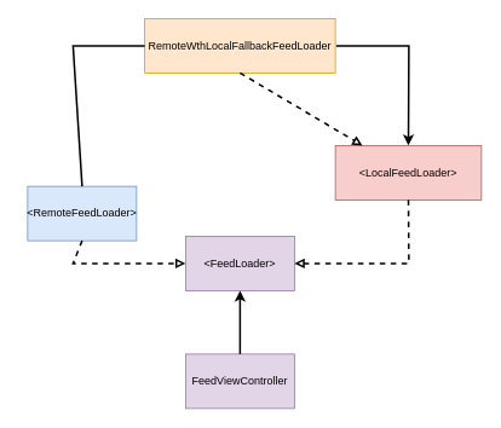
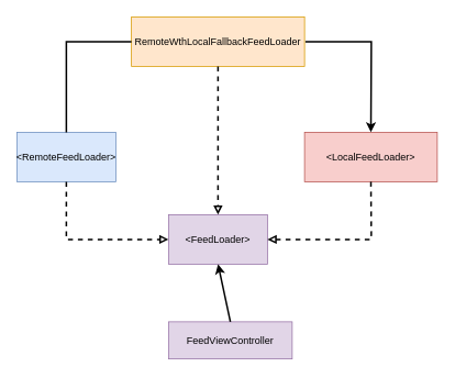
  <mxCell id="0" />
  <mxCell id="1" parent="0" />
  <mxCell id="2" value="RemoteWthLocalFallbackFeedLoader" style="rounded=0;whiteSpace=wrap;html=1;fillColor=#ffe6cc;strokeColor=#d79b00;" parent="1" vertex="1"><mxGeometry x="159" y="20" width="210" height="60" as="geometry" /></mxCell>
- <mxCell id="3" value="FeedViewController" style="rounded=0;whiteSpace=wrap;html=1;fillColor=#e1d5e7;strokeColor=#9673a6;" parent="1" vertex="1"><mxGeometry x="204" y="390" width="120" height="60" as="geometry" /></mxCell>
+ <mxCell id="3" value="FeedViewController" style="rounded=0;whiteSpace=wrap;html=1;fillColor=#e1d5e7;strokeColor=#9673a6;" parent="1" vertex="1"><mxGeometry x="204" y="390" width="150" height="45" as="geometry" /></mxCell>
  <mxCell id="4" value="&amp;lt;FeedLoader&amp;gt;" style="rounded=0;whiteSpace=wrap;html=1;fillColor=#e1d5e7;strokeColor=#9673a6;" parent="1" vertex="1"><mxGeometry x="204" y="260" width="120" height="60" as="geometry" /></mxCell>
  <mxCell id="5" value="&amp;lt;LocalFeedLoader&amp;gt;" style="rounded=0;whiteSpace=wrap;html=1;fillColor=#f8cecc;strokeColor=#b85450;" parent="1" vertex="1"><mxGeometry x="369" y="160" width="161" height="60" as="geometry" /></mxCell>
- <mxCell id="6" value="&amp;lt;RemoteFeedLoader&amp;gt;" style="rounded=0;whiteSpace=wrap;html=1;fillColor=#dae8fc;strokeColor=#6c8ebf;" parent="1" vertex="1"><mxGeometry x="30" y="205" width="120" height="60" as="geometry" /></mxCell>
+ <mxCell id="6" value="&amp;lt;RemoteFeedLoader&amp;gt;" style="rounded=0;whiteSpace=wrap;html=1;fillColor=#dae8fc;strokeColor=#6c8ebf;" parent="1" vertex="1"><mxGeometry x="20" y="160" width="120" height="60" as="geometry" /></mxCell>
  <mxCell id="7" value="" style="endArrow=classic;html=1;rounded=0;strokeWidth=2;exitX=0.5;exitY=0;exitDx=0;exitDy=0;entryX=0.5;entryY=1;entryDx=0;entryDy=0;" parent="1" source="3" target="4" edge="1"><mxGeometry width="50" height="50" relative="1" as="geometry"><mxPoint x="80" y="400" as="sourcePoint" /><mxPoint x="130" y="350" as="targetPoint" /></mxGeometry></mxCell>
- <mxCell id="8" value="" style="endArrow=block;html=1;rounded=0;strokeWidth=2;exitX=0.5;exitY=1;exitDx=0;exitDy=0;dashed=1;endFill=0;" parent="1" source="2" target="5" edge="1"><mxGeometry width="50" height="50" relative="1" as="geometry"><mxPoint x="130" y="230" as="sourcePoint" /><mxPoint x="180" y="180" as="targetPoint" /></mxGeometry></mxCell>
+ <mxCell id="8" value="" style="endArrow=block;html=1;rounded=0;strokeWidth=2;exitX=0.5;exitY=1;exitDx=0;exitDy=0;dashed=1;endFill=0;" parent="1" source="2" target="4" edge="1"><mxGeometry width="50" height="50" relative="1" as="geometry"><mxPoint x="130" y="230" as="sourcePoint" /><mxPoint x="180" y="180" as="targetPoint" /></mxGeometry></mxCell>
  <mxCell id="9" value="" style="endArrow=block;html=1;rounded=0;dashed=1;strokeWidth=2;exitX=0.5;exitY=1;exitDx=0;exitDy=0;entryX=0;entryY=0.5;entryDx=0;entryDy=0;endFill=0;" parent="1" source="6" target="4" edge="1"><mxGeometry width="50" height="50" relative="1" as="geometry"><mxPoint x="240" y="330" as="sourcePoint" /><mxPoint x="290" y="280" as="targetPoint" /><Array as="points"><mxPoint x="80" y="290" /></Array></mxGeometry></mxCell>
  <mxCell id="10" value="" style="endArrow=block;html=1;rounded=0;dashed=1;strokeWidth=2;exitX=0.5;exitY=1;exitDx=0;exitDy=0;entryX=1;entryY=0.5;entryDx=0;entryDy=0;endFill=0;" parent="1" source="5" target="4" edge="1"><mxGeometry width="50" height="50" relative="1" as="geometry"><mxPoint x="380" y="320" as="sourcePoint" /><mxPoint x="430" y="270" as="targetPoint" /><Array as="points"><mxPoint x="450" y="290" /></Array></mxGeometry></mxCell>
  <mxCell id="11" value="" style="endArrow=none;html=1;rounded=0;strokeWidth=2;entryX=0.5;entryY=0;entryDx=0;entryDy=0;exitX=0;exitY=0.5;exitDx=0;exitDy=0;" edge="1" parent="1" source="2" target="6"><mxGeometry width="50" height="50" relative="1" as="geometry"><mxPoint x="70" y="120" as="sourcePoint" /><mxPoint x="120" y="70" as="targetPoint" /><Array as="points"><mxPoint x="80" y="50" /></Array></mxGeometry></mxCell>
  <mxCell id="12" value="" style="endArrow=classic;html=1;rounded=0;strokeWidth=2;entryX=0.5;entryY=0;entryDx=0;entryDy=0;" edge="1" parent="1" target="5"><mxGeometry width="50" height="50" relative="1" as="geometry"><mxPoint x="370" y="50" as="sourcePoint" /><mxPoint x="430" y="30" as="targetPoint" /><Array as="points"><mxPoint x="450" y="50" /></Array></mxGeometry></mxCell>
